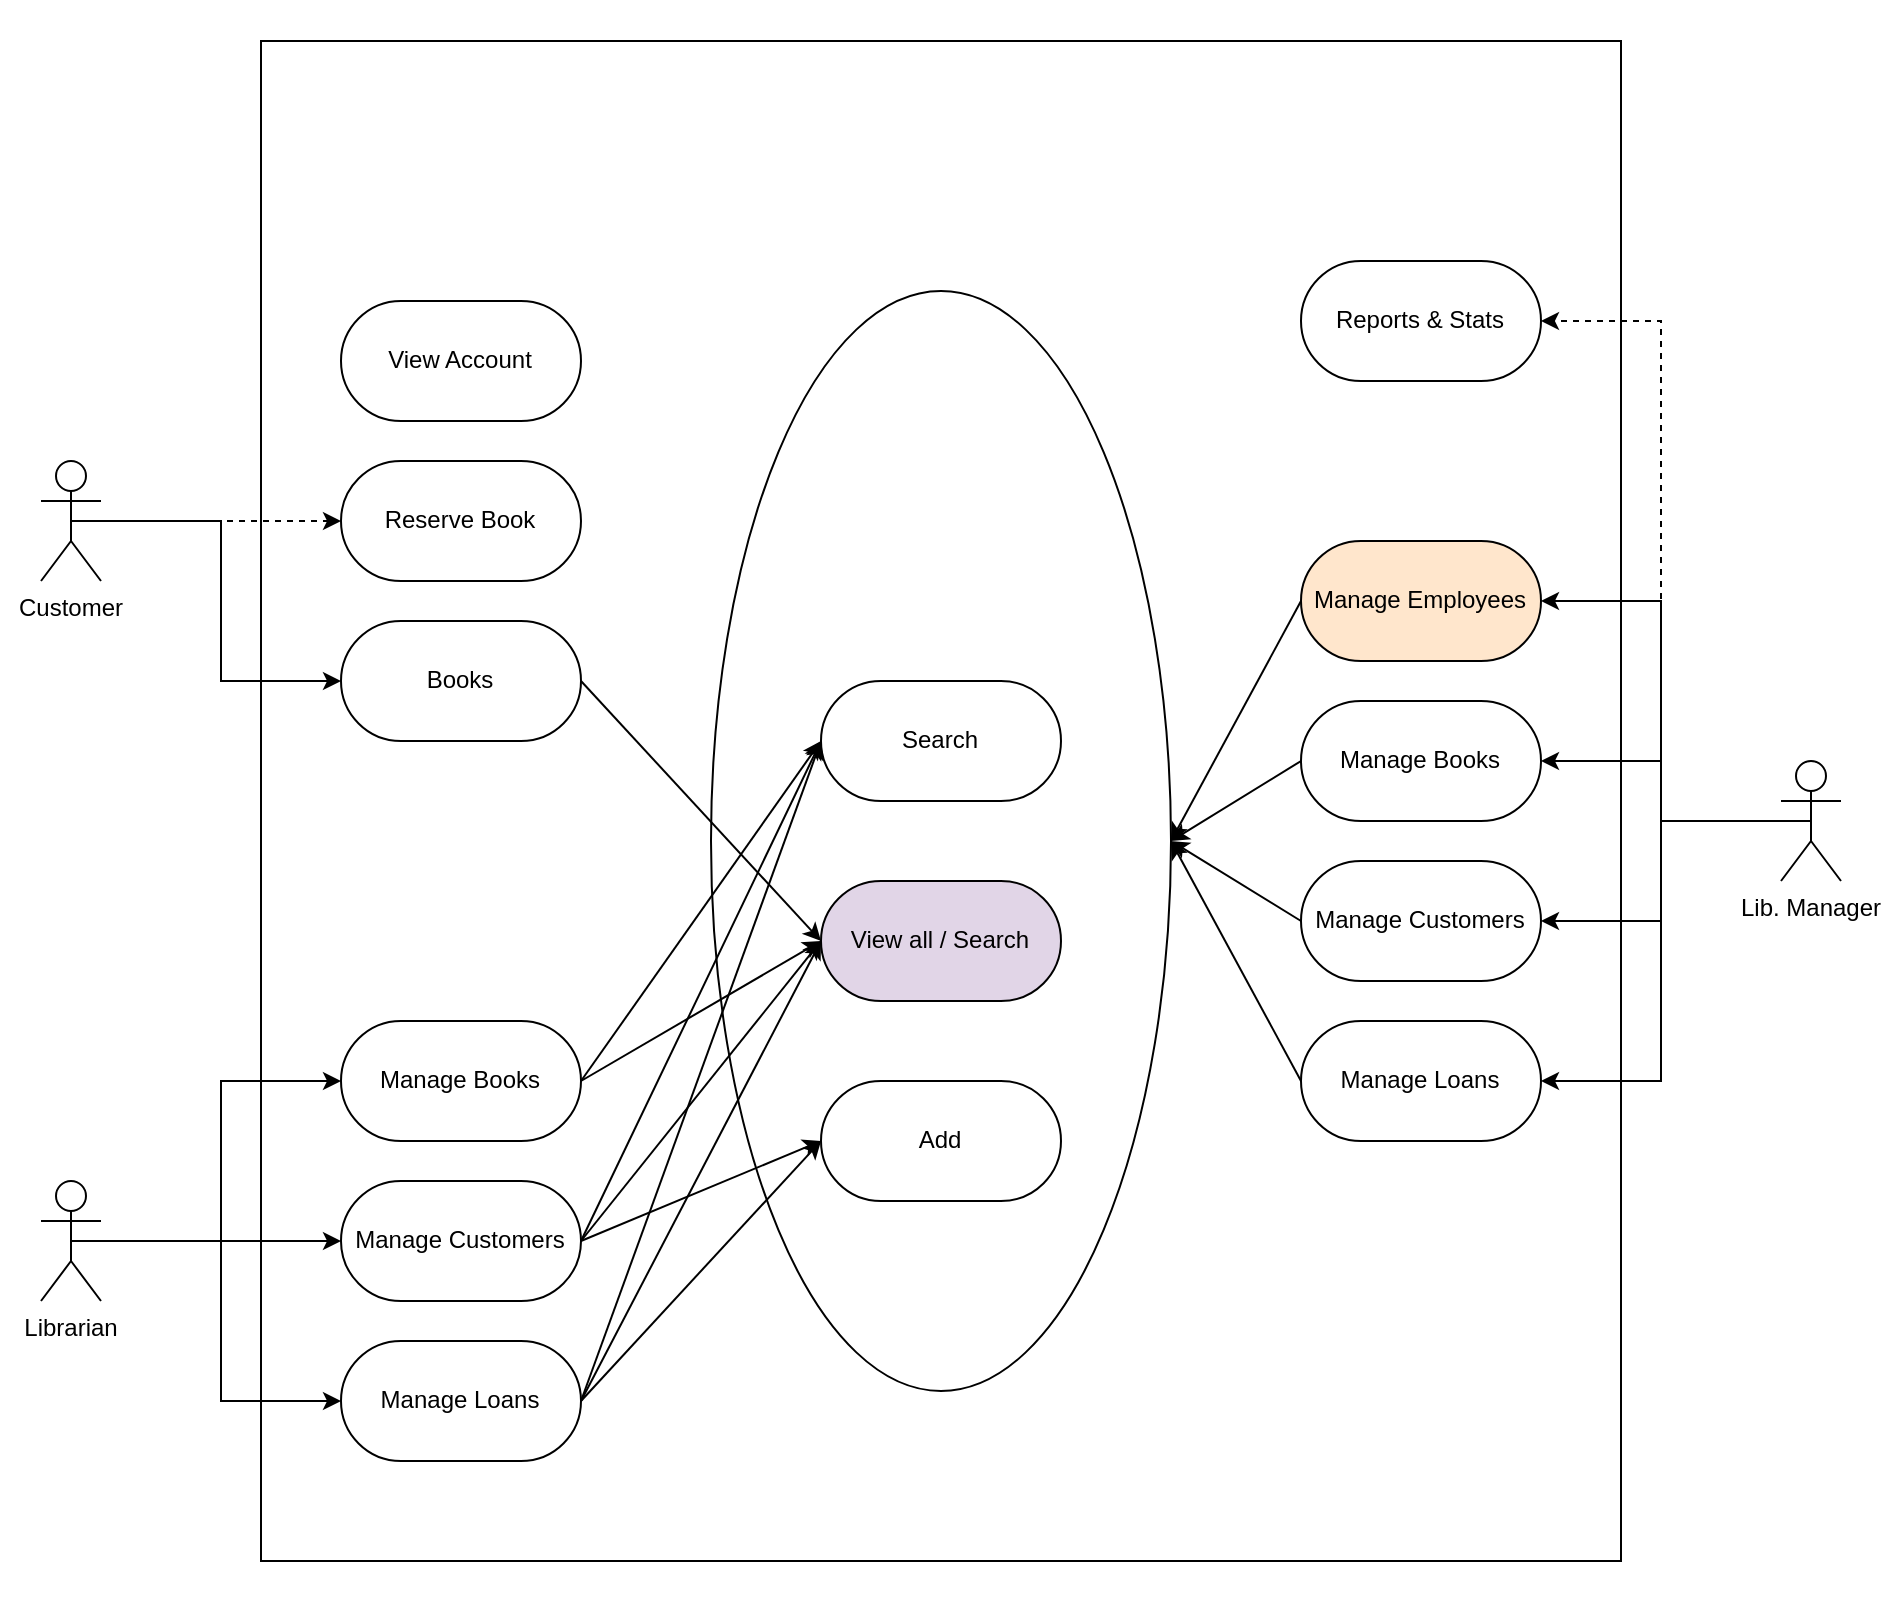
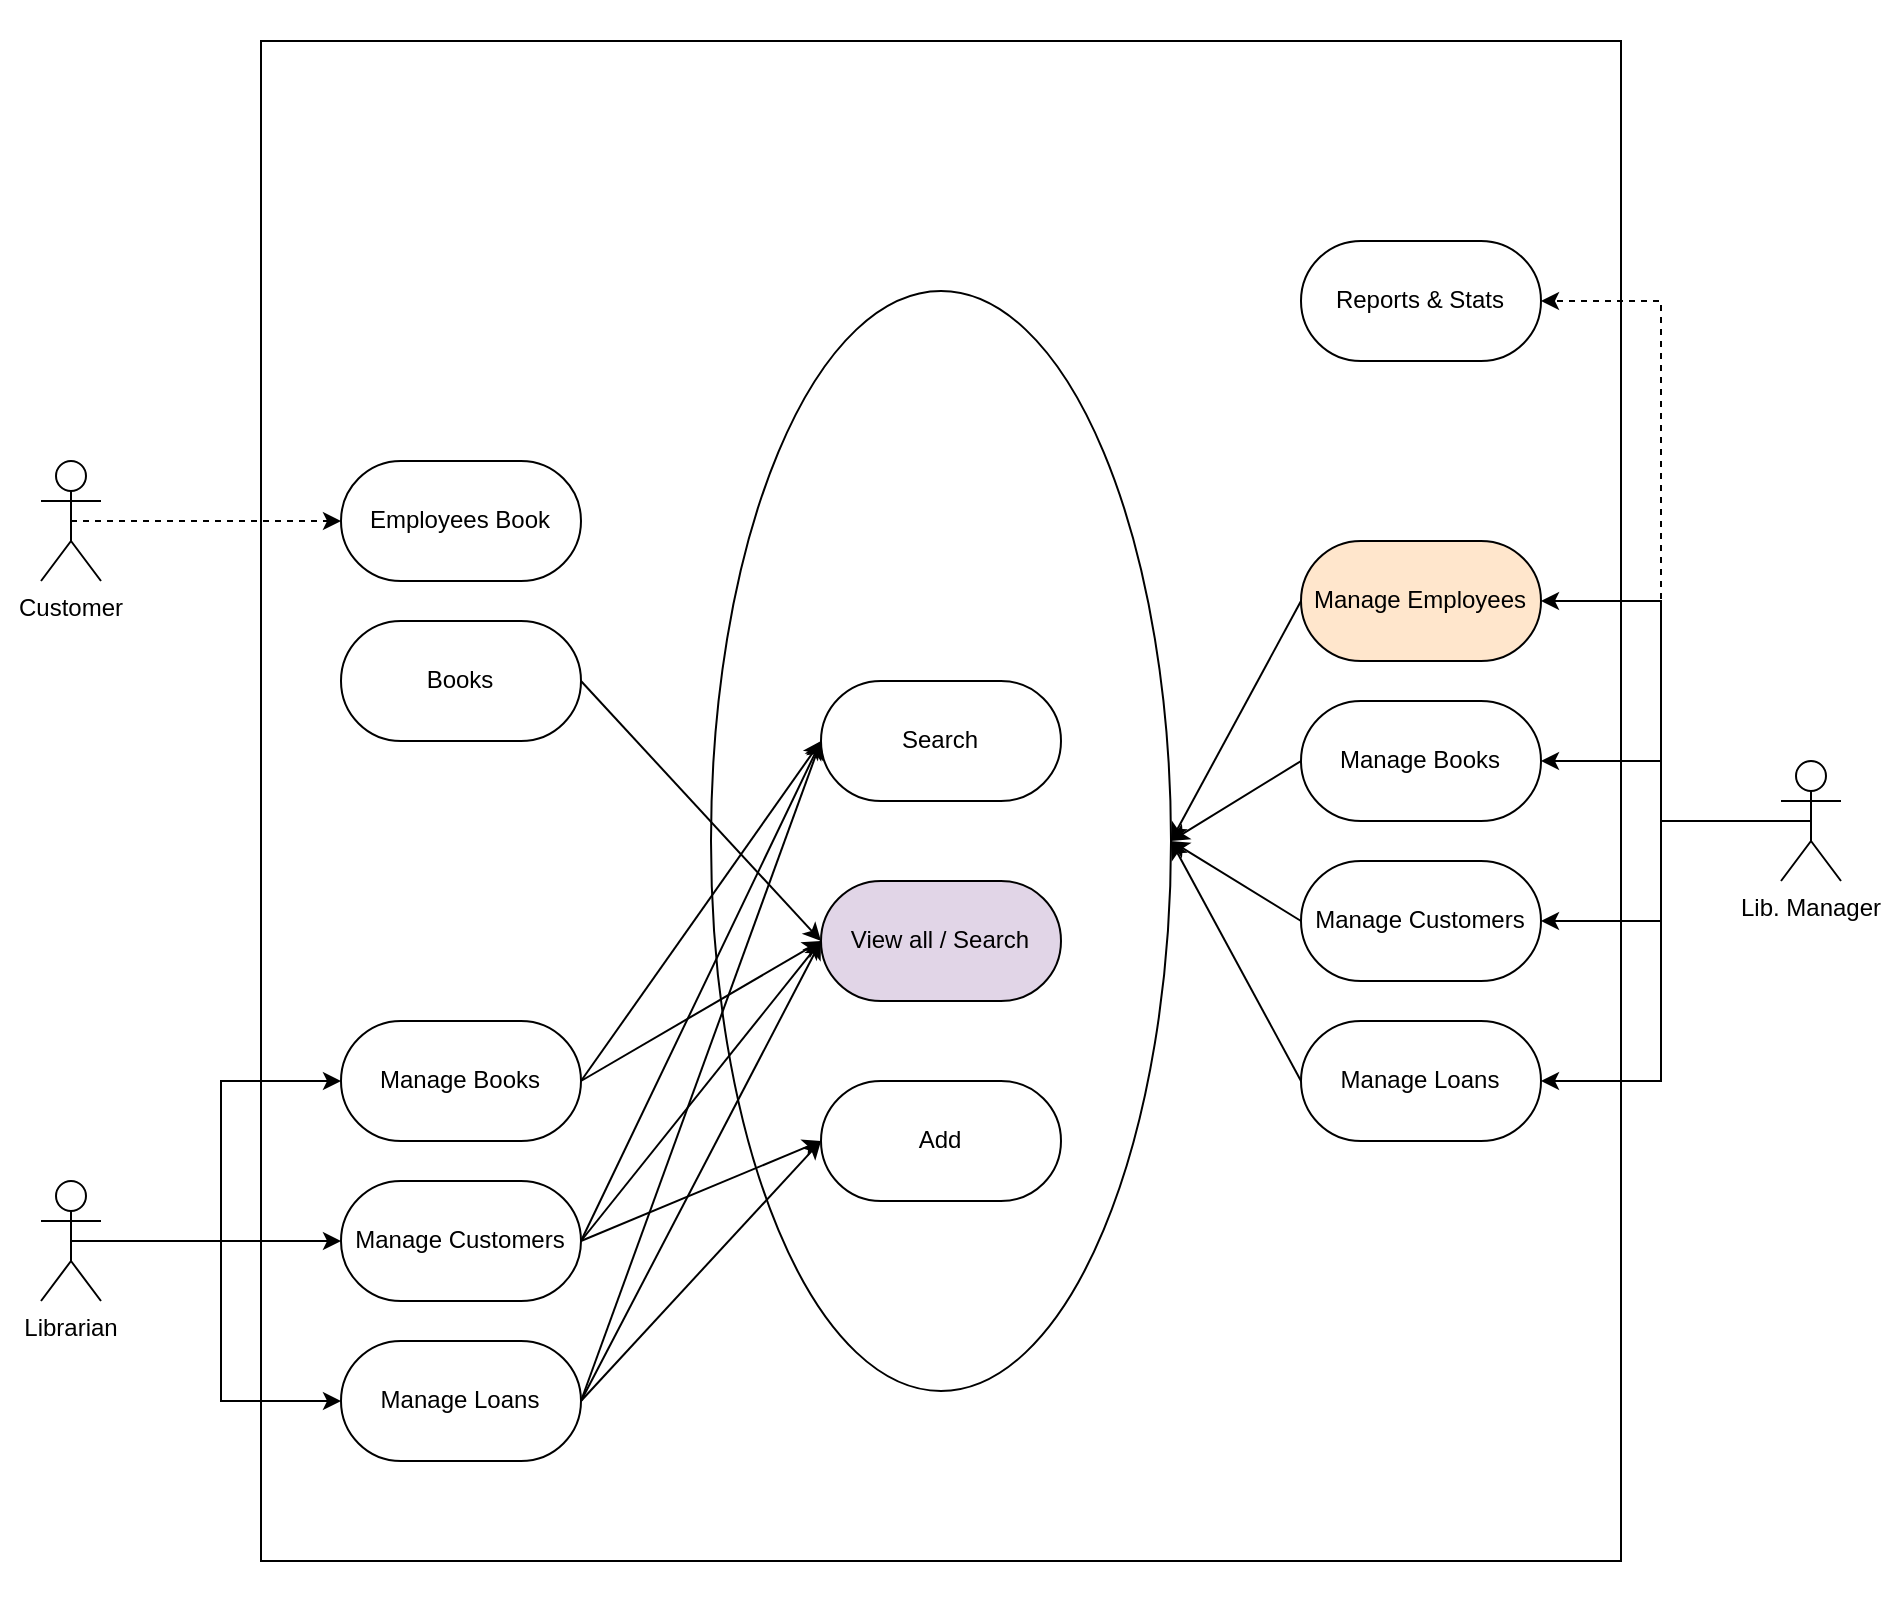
  <mxCell id="0" />
  <mxCell id="1" parent="0" />
  <mxCell id="2" value="" style="rounded=0;whiteSpace=wrap;html=1;fillColor=none;" parent="1" vertex="1"><mxGeometry x="130" y="20" width="680" height="760" as="geometry" /></mxCell>
  <mxCell id="3" value="" style="ellipse;whiteSpace=wrap;html=1;fillColor=none;" parent="1" vertex="1"><mxGeometry x="355" y="145" width="230" height="550" as="geometry" /></mxCell>
  <mxCell id="4" style="edgeStyle=orthogonalEdgeStyle;rounded=0;orthogonalLoop=1;jettySize=auto;html=1;exitX=0.5;exitY=0.5;exitDx=0;exitDy=0;exitPerimeter=0;entryX=0;entryY=0.5;entryDx=0;entryDy=0;dashed=1;" parent="1" source="6" target="22" edge="1"><mxGeometry relative="1" as="geometry" /></mxCell>
- <mxCell id="5" style="edgeStyle=orthogonalEdgeStyle;rounded=0;orthogonalLoop=1;jettySize=auto;html=1;exitX=0.5;exitY=0.5;exitDx=0;exitDy=0;exitPerimeter=0;entryX=0;entryY=0.5;entryDx=0;entryDy=0;" parent="1" source="6" target="29" edge="1"><mxGeometry relative="1" as="geometry" /></mxCell>
  <mxCell id="6" value="Customer" style="shape=umlActor;verticalLabelPosition=bottom;verticalAlign=top;html=1;outlineConnect=0;" parent="1" vertex="1"><mxGeometry x="20" y="230" width="30" height="60" as="geometry" /></mxCell>
  <mxCell id="7" style="edgeStyle=orthogonalEdgeStyle;rounded=0;orthogonalLoop=1;jettySize=auto;html=1;exitX=0.5;exitY=0.5;exitDx=0;exitDy=0;exitPerimeter=0;entryX=1;entryY=0.5;entryDx=0;entryDy=0;" parent="1" source="12" target="17" edge="1"><mxGeometry relative="1" as="geometry" /></mxCell>
  <mxCell id="8" style="edgeStyle=orthogonalEdgeStyle;rounded=0;orthogonalLoop=1;jettySize=auto;html=1;exitX=0.5;exitY=0.5;exitDx=0;exitDy=0;exitPerimeter=0;entryX=1;entryY=0.5;entryDx=0;entryDy=0;" parent="1" source="12" target="18" edge="1"><mxGeometry relative="1" as="geometry" /></mxCell>
  <mxCell id="9" style="edgeStyle=orthogonalEdgeStyle;rounded=0;orthogonalLoop=1;jettySize=auto;html=1;exitX=0.5;exitY=0.5;exitDx=0;exitDy=0;exitPerimeter=0;entryX=1;entryY=0.5;entryDx=0;entryDy=0;" parent="1" source="12" target="27" edge="1"><mxGeometry relative="1" as="geometry" /></mxCell>
  <mxCell id="10" style="edgeStyle=orthogonalEdgeStyle;rounded=0;orthogonalLoop=1;jettySize=auto;html=1;exitX=0.5;exitY=0.5;exitDx=0;exitDy=0;exitPerimeter=0;entryX=1;entryY=0.5;entryDx=0;entryDy=0;" parent="1" source="12" target="28" edge="1"><mxGeometry relative="1" as="geometry" /></mxCell>
  <mxCell id="11" style="edgeStyle=orthogonalEdgeStyle;rounded=0;orthogonalLoop=1;jettySize=auto;html=1;exitX=0.5;exitY=0.5;exitDx=0;exitDy=0;exitPerimeter=0;entryX=1;entryY=0.5;entryDx=0;entryDy=0;dashed=1;" parent="1" source="12" target="20" edge="1"><mxGeometry relative="1" as="geometry" /></mxCell>
  <mxCell id="12" value="Lib. Manager" style="shape=umlActor;verticalLabelPosition=bottom;verticalAlign=top;html=1;outlineConnect=0;" parent="1" vertex="1"><mxGeometry x="890" y="380" width="30" height="60" as="geometry" /></mxCell>
  <mxCell id="13" style="edgeStyle=orthogonalEdgeStyle;rounded=0;orthogonalLoop=1;jettySize=auto;html=1;exitX=0.5;exitY=0.5;exitDx=0;exitDy=0;exitPerimeter=0;entryX=0;entryY=0.5;entryDx=0;entryDy=0;" parent="1" source="16" target="25" edge="1"><mxGeometry relative="1" as="geometry" /></mxCell>
  <mxCell id="14" style="edgeStyle=orthogonalEdgeStyle;rounded=0;orthogonalLoop=1;jettySize=auto;html=1;exitX=0.5;exitY=0.5;exitDx=0;exitDy=0;exitPerimeter=0;entryX=0;entryY=0.5;entryDx=0;entryDy=0;" parent="1" source="16" target="24" edge="1"><mxGeometry relative="1" as="geometry" /></mxCell>
  <mxCell id="15" style="edgeStyle=orthogonalEdgeStyle;rounded=0;orthogonalLoop=1;jettySize=auto;html=1;exitX=0.5;exitY=0.5;exitDx=0;exitDy=0;exitPerimeter=0;entryX=0;entryY=0.5;entryDx=0;entryDy=0;" parent="1" source="16" target="26" edge="1"><mxGeometry relative="1" as="geometry" /></mxCell>
  <mxCell id="16" value="Librarian" style="shape=umlActor;verticalLabelPosition=bottom;verticalAlign=top;html=1;outlineConnect=0;" parent="1" vertex="1"><mxGeometry x="20" y="590" width="30" height="60" as="geometry" /></mxCell>
  <mxCell id="17" value="Manage Employees" style="rounded=1;whiteSpace=wrap;html=1;arcSize=50;fillColor=#ffe6cc;" parent="1" vertex="1"><mxGeometry x="650" y="270" width="120" height="60" as="geometry" /></mxCell>
  <mxCell id="18" value="Manage Books" style="rounded=1;whiteSpace=wrap;html=1;arcSize=50;" parent="1" vertex="1"><mxGeometry x="650" y="350" width="120" height="60" as="geometry" /></mxCell>
  <mxCell id="19" value="View all / Search" style="rounded=1;whiteSpace=wrap;html=1;arcSize=50;fillColor=#e1d5e7;" parent="1" vertex="1"><mxGeometry x="410" y="440" width="120" height="60" as="geometry" /></mxCell>
- <mxCell id="20" value="Reports &amp;amp; Stats" style="rounded=1;whiteSpace=wrap;html=1;arcSize=50;" parent="1" vertex="1"><mxGeometry x="650" y="130" width="120" height="60" as="geometry" /></mxCell>
- <mxCell id="21" value="View Account" style="rounded=1;whiteSpace=wrap;html=1;arcSize=50;" parent="1" vertex="1"><mxGeometry x="170" y="150" width="120" height="60" as="geometry" /></mxCell>
- <mxCell id="22" value="Reserve Book" style="rounded=1;whiteSpace=wrap;html=1;arcSize=50;" parent="1" vertex="1"><mxGeometry x="170" y="230" width="120" height="60" as="geometry" /></mxCell>
+ <mxCell id="20" value="Reports &amp;amp; Stats" style="rounded=1;whiteSpace=wrap;html=1;arcSize=50;" parent="1" vertex="1"><mxGeometry x="650" y="120" width="120" height="60" as="geometry" /></mxCell>
+ <mxCell id="22" value="Employees Book" style="rounded=1;whiteSpace=wrap;html=1;arcSize=50;" parent="1" vertex="1"><mxGeometry x="170" y="230" width="120" height="60" as="geometry" /></mxCell>
  <mxCell id="23" value="Add" style="rounded=1;whiteSpace=wrap;html=1;arcSize=50;" parent="1" vertex="1"><mxGeometry x="410" y="540" width="120" height="60" as="geometry" /></mxCell>
  <mxCell id="24" value="Manage Customers" style="rounded=1;whiteSpace=wrap;html=1;arcSize=50;" parent="1" vertex="1"><mxGeometry x="170" y="590" width="120" height="60" as="geometry" /></mxCell>
  <mxCell id="25" value="Manage Books" style="rounded=1;whiteSpace=wrap;html=1;arcSize=50;" parent="1" vertex="1"><mxGeometry x="170" y="510" width="120" height="60" as="geometry" /></mxCell>
  <mxCell id="26" value="Manage Loans" style="rounded=1;whiteSpace=wrap;html=1;arcSize=50;" parent="1" vertex="1"><mxGeometry x="170" y="670" width="120" height="60" as="geometry" /></mxCell>
  <mxCell id="27" value="Manage Customers" style="rounded=1;whiteSpace=wrap;html=1;arcSize=50;" parent="1" vertex="1"><mxGeometry x="650" y="430" width="120" height="60" as="geometry" /></mxCell>
  <mxCell id="28" value="Manage Loans" style="rounded=1;whiteSpace=wrap;html=1;arcSize=50;" parent="1" vertex="1"><mxGeometry x="650" y="510" width="120" height="60" as="geometry" /></mxCell>
  <mxCell id="29" value="Books" style="rounded=1;whiteSpace=wrap;html=1;arcSize=50;" parent="1" vertex="1"><mxGeometry x="170" y="310" width="120" height="60" as="geometry" /></mxCell>
  <mxCell id="30" value="" style="endArrow=classic;html=1;rounded=0;entryX=0;entryY=0.5;entryDx=0;entryDy=0;endFill=1;" parent="1" target="19" edge="1"><mxGeometry width="50" height="50" relative="1" as="geometry"><mxPoint x="290" y="540" as="sourcePoint" /><mxPoint x="410" y="500" as="targetPoint" /></mxGeometry></mxCell>
  <mxCell id="31" value="" style="endArrow=classic;html=1;rounded=0;entryX=0;entryY=0.5;entryDx=0;entryDy=0;endFill=1;exitX=1;exitY=0.5;exitDx=0;exitDy=0;" parent="1" source="24" target="19" edge="1"><mxGeometry width="50" height="50" relative="1" as="geometry"><mxPoint x="330" y="380" as="sourcePoint" /><mxPoint x="450" y="340" as="targetPoint" /></mxGeometry></mxCell>
  <mxCell id="32" value="" style="endArrow=classic;html=1;rounded=0;entryX=0;entryY=0.5;entryDx=0;entryDy=0;endFill=1;exitX=1;exitY=0.5;exitDx=0;exitDy=0;" parent="1" source="24" target="23" edge="1"><mxGeometry width="50" height="50" relative="1" as="geometry"><mxPoint x="350" y="400" as="sourcePoint" /><mxPoint x="470" y="360" as="targetPoint" /></mxGeometry></mxCell>
  <mxCell id="33" value="" style="endArrow=classic;html=1;rounded=0;entryX=0;entryY=0.5;entryDx=0;entryDy=0;endFill=1;exitX=1;exitY=0.5;exitDx=0;exitDy=0;" parent="1" source="26" target="19" edge="1"><mxGeometry width="50" height="50" relative="1" as="geometry"><mxPoint x="360" y="410" as="sourcePoint" /><mxPoint x="480" y="370" as="targetPoint" /></mxGeometry></mxCell>
  <mxCell id="34" value="" style="endArrow=classic;html=1;rounded=0;entryX=0;entryY=0.5;entryDx=0;entryDy=0;endFill=1;" parent="1" target="23" edge="1"><mxGeometry width="50" height="50" relative="1" as="geometry"><mxPoint x="290" y="700" as="sourcePoint" /><mxPoint x="470" y="640" as="targetPoint" /></mxGeometry></mxCell>
  <mxCell id="35" value="" style="endArrow=classic;html=1;rounded=0;entryX=0;entryY=0.5;entryDx=0;entryDy=0;endFill=1;" parent="1" target="19" edge="1"><mxGeometry width="50" height="50" relative="1" as="geometry"><mxPoint x="290" y="340" as="sourcePoint" /><mxPoint x="410" y="300" as="targetPoint" /></mxGeometry></mxCell>
  <mxCell id="36" value="" style="endArrow=classic;html=1;rounded=0;entryX=1;entryY=0.5;entryDx=0;entryDy=0;endFill=1;exitX=0;exitY=0.5;exitDx=0;exitDy=0;" parent="1" source="18" target="3" edge="1"><mxGeometry width="50" height="50" relative="1" as="geometry"><mxPoint x="510" y="350" as="sourcePoint" /><mxPoint x="630" y="310" as="targetPoint" /></mxGeometry></mxCell>
  <mxCell id="37" value="" style="endArrow=classic;html=1;rounded=0;entryX=1;entryY=0.5;entryDx=0;entryDy=0;endFill=1;exitX=0;exitY=0.5;exitDx=0;exitDy=0;" parent="1" source="17" target="3" edge="1"><mxGeometry width="50" height="50" relative="1" as="geometry"><mxPoint x="400" y="450" as="sourcePoint" /><mxPoint x="520" y="410" as="targetPoint" /></mxGeometry></mxCell>
  <mxCell id="38" value="" style="endArrow=classic;html=1;rounded=0;entryX=1;entryY=0.5;entryDx=0;entryDy=0;endFill=1;exitX=0;exitY=0.5;exitDx=0;exitDy=0;" parent="1" source="27" target="3" edge="1"><mxGeometry width="50" height="50" relative="1" as="geometry"><mxPoint x="410" y="460" as="sourcePoint" /><mxPoint x="530" y="420" as="targetPoint" /></mxGeometry></mxCell>
  <mxCell id="39" value="" style="endArrow=classic;html=1;rounded=0;endFill=1;exitX=0;exitY=0.5;exitDx=0;exitDy=0;entryX=1;entryY=0.5;entryDx=0;entryDy=0;" parent="1" source="28" target="3" edge="1"><mxGeometry width="50" height="50" relative="1" as="geometry"><mxPoint x="609.84" y="419.6" as="sourcePoint" /><mxPoint x="580" y="420" as="targetPoint" /></mxGeometry></mxCell>
  <mxCell id="40" value="Search" style="rounded=1;whiteSpace=wrap;html=1;arcSize=50;" parent="1" vertex="1"><mxGeometry x="410" y="340" width="120" height="60" as="geometry" /></mxCell>
  <mxCell id="41" value="" style="endArrow=classic;html=1;rounded=0;entryX=0;entryY=0.5;entryDx=0;entryDy=0;exitX=1;exitY=0.5;exitDx=0;exitDy=0;" parent="1" source="25" target="40" edge="1"><mxGeometry width="50" height="50" relative="1" as="geometry"><mxPoint x="260" y="480" as="sourcePoint" /><mxPoint x="310" y="430" as="targetPoint" /></mxGeometry></mxCell>
  <mxCell id="42" value="" style="endArrow=classic;html=1;rounded=0;exitX=1;exitY=0.5;exitDx=0;exitDy=0;entryX=0;entryY=0.5;entryDx=0;entryDy=0;" parent="1" source="24" target="40" edge="1"><mxGeometry width="50" height="50" relative="1" as="geometry"><mxPoint x="290" y="470" as="sourcePoint" /><mxPoint x="340" y="420" as="targetPoint" /></mxGeometry></mxCell>
  <mxCell id="43" value="" style="endArrow=classic;html=1;rounded=0;exitX=1;exitY=0.5;exitDx=0;exitDy=0;entryX=0;entryY=0.5;entryDx=0;entryDy=0;" parent="1" source="26" target="40" edge="1"><mxGeometry width="50" height="50" relative="1" as="geometry"><mxPoint x="360" y="700" as="sourcePoint" /><mxPoint x="410" y="650" as="targetPoint" /></mxGeometry></mxCell>
